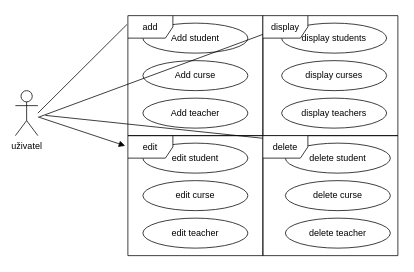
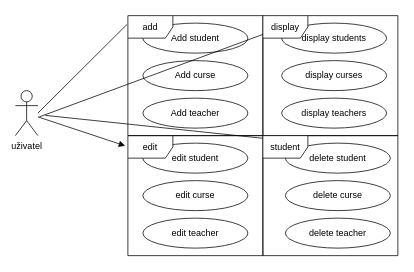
  <mxCell id="0" />
  <mxCell id="1" parent="0" />
  <mxCell id="2" value="uživatel" style="shape=umlActor;verticalLabelPosition=bottom;verticalAlign=top;html=1;" vertex="1" parent="1"><mxGeometry x="20" y="120" width="30" height="60" as="geometry" /></mxCell>
  <mxCell id="3" value="Add teacher" style="ellipse;whiteSpace=wrap;html=1;" vertex="1" parent="1"><mxGeometry x="190" y="130" width="140" height="40" as="geometry" /></mxCell>
  <mxCell id="4" value="Add curse" style="ellipse;whiteSpace=wrap;html=1;" vertex="1" parent="1"><mxGeometry x="190" y="80" width="140" height="40" as="geometry" /></mxCell>
  <mxCell id="5" value="Add student" style="ellipse;whiteSpace=wrap;html=1;" vertex="1" parent="1"><mxGeometry x="190" y="30" width="140" height="40" as="geometry" /></mxCell>
  <mxCell id="6" value="edit student" style="ellipse;whiteSpace=wrap;html=1;" vertex="1" parent="1"><mxGeometry x="190" y="190" width="140" height="40" as="geometry" /></mxCell>
  <mxCell id="7" value="edit curse" style="ellipse;whiteSpace=wrap;html=1;" vertex="1" parent="1"><mxGeometry x="190" y="240" width="140" height="40" as="geometry" /></mxCell>
  <mxCell id="8" value="edit teacher" style="ellipse;whiteSpace=wrap;html=1;" vertex="1" parent="1"><mxGeometry x="190" y="290" width="140" height="40" as="geometry" /></mxCell>
  <mxCell id="9" value="display teachers" style="ellipse;whiteSpace=wrap;html=1;" vertex="1" parent="1"><mxGeometry x="375" y="130" width="140" height="40" as="geometry" /></mxCell>
  <mxCell id="10" value="display curses" style="ellipse;whiteSpace=wrap;html=1;" vertex="1" parent="1"><mxGeometry x="375" y="80" width="140" height="40" as="geometry" /></mxCell>
  <mxCell id="11" value="display students" style="ellipse;whiteSpace=wrap;html=1;" vertex="1" parent="1"><mxGeometry x="375" y="30" width="140" height="40" as="geometry" /></mxCell>
  <mxCell id="12" value="delete teacher" style="ellipse;whiteSpace=wrap;html=1;" vertex="1" parent="1"><mxGeometry x="380" y="290" width="140" height="40" as="geometry" /></mxCell>
  <mxCell id="13" value="delete curse" style="ellipse;whiteSpace=wrap;html=1;" vertex="1" parent="1"><mxGeometry x="380" y="240" width="140" height="40" as="geometry" /></mxCell>
  <mxCell id="14" value="delete student" style="ellipse;whiteSpace=wrap;html=1;" vertex="1" parent="1"><mxGeometry x="380" y="190" width="140" height="40" as="geometry" /></mxCell>
  <mxCell id="15" value="edit" style="shape=umlFrame;whiteSpace=wrap;html=1;pointerEvents=0;" vertex="1" parent="1"><mxGeometry x="170" y="180" width="180" height="160" as="geometry" /></mxCell>
  <mxCell id="16" value="add" style="shape=umlFrame;whiteSpace=wrap;html=1;pointerEvents=0;" vertex="1" parent="1"><mxGeometry x="170" y="20" width="180" height="160" as="geometry" /></mxCell>
  <mxCell id="17" value="display" style="shape=umlFrame;whiteSpace=wrap;html=1;pointerEvents=0;" vertex="1" parent="1"><mxGeometry x="350" y="20" width="180" height="160" as="geometry" /></mxCell>
- <mxCell id="18" value="delete" style="shape=umlFrame;whiteSpace=wrap;html=1;pointerEvents=0;" vertex="1" parent="1"><mxGeometry x="350" y="180" width="180" height="160" as="geometry" /></mxCell>
+ <mxCell id="18" value="student" style="shape=umlFrame;whiteSpace=wrap;html=1;pointerEvents=0;" vertex="1" parent="1"><mxGeometry x="350" y="180" width="180" height="160" as="geometry" /></mxCell>
  <mxCell id="19" value="" style="endArrow=none;html=1;rounded=0;entryX=-0.007;entryY=0.074;entryDx=0;entryDy=0;entryPerimeter=0;" edge="1" parent="1" target="16"><mxGeometry width="50" height="50" relative="1" as="geometry"><mxPoint x="50" y="150" as="sourcePoint" /><mxPoint x="100" y="100" as="targetPoint" /></mxGeometry></mxCell>
  <mxCell id="20" value="" style="endArrow=block;html=1;rounded=0;entryX=-0.02;entryY=0.085;entryDx=0;entryDy=0;entryPerimeter=0;" edge="1" parent="1" source="2" target="15"><mxGeometry width="50" height="50" relative="1" as="geometry"><mxPoint x="60" y="160" as="sourcePoint" /><mxPoint x="180" y="109" as="targetPoint" /></mxGeometry></mxCell>
  <mxCell id="21" value="" style="endArrow=none;html=1;rounded=0;entryX=-0.002;entryY=0.022;entryDx=0;entryDy=0;entryPerimeter=0;" edge="1" parent="1" target="18"><mxGeometry width="50" height="50" relative="1" as="geometry"><mxPoint x="60" y="153" as="sourcePoint" /><mxPoint x="178" y="240" as="targetPoint" /></mxGeometry></mxCell>
  <mxCell id="22" value="" style="endArrow=none;html=1;rounded=0;entryX=0.044;entryY=0.188;entryDx=0;entryDy=0;entryPerimeter=0;" edge="1" parent="1"><mxGeometry width="50" height="50" relative="1" as="geometry"><mxPoint x="52.08" y="154.96" as="sourcePoint" /><mxPoint x="350" y="45.04" as="targetPoint" /></mxGeometry></mxCell>
